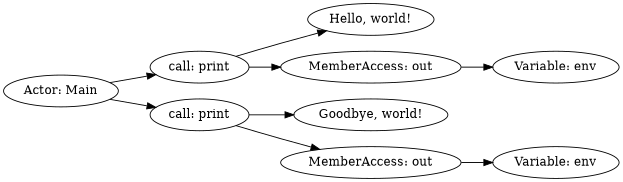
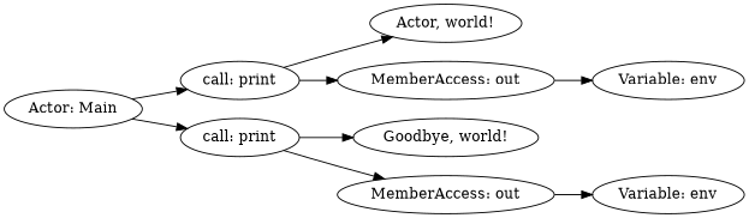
  digraph {
    rankdir=LR
    n1 [label="Actor: Main"]
    n2 [label="call: print"]
    n3 [label="call: print"]
-   n4 [label="Hello, world!"]
+   n4 [label="Actor, world!"]
    n5 [label="MemberAccess: out"]
    n6 [label="Variable: env"]
    n7 [label="Goodbye, world!"]
    n8 [label="MemberAccess: out"]
    n9 [label="Variable: env"]
    n1 -> n2
    n1 -> n3
    n2 -> n4
    n2 -> n5
    n3 -> n7
    n3 -> n8
    n5 -> n6
    n8 -> n9
  }
